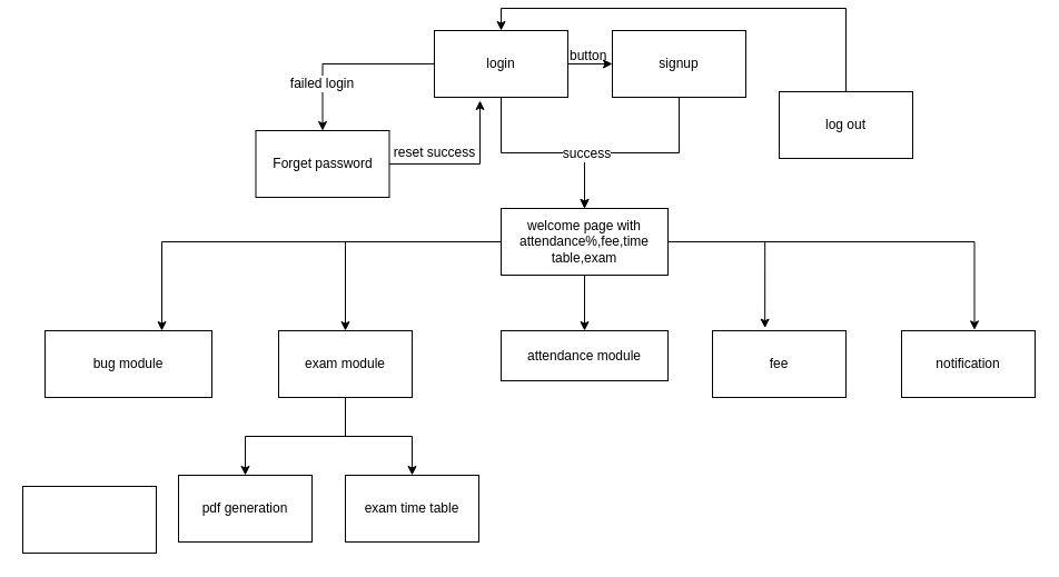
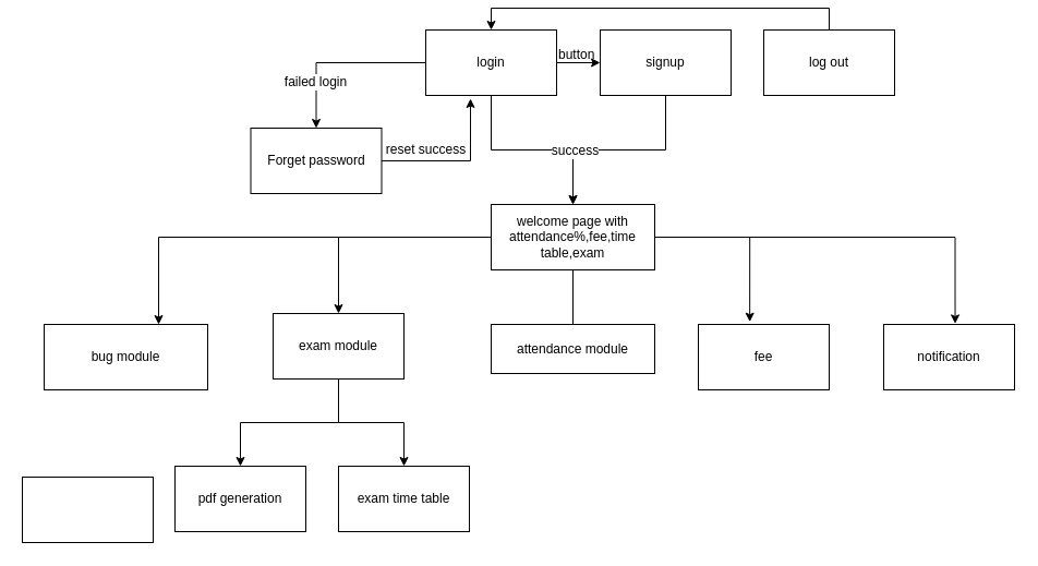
  <mxCell id="0" />
  <mxCell id="1" parent="0" />
  <mxCell id="2" style="edgeStyle=orthogonalEdgeStyle;rounded=0;orthogonalLoop=1;jettySize=auto;html=1;entryX=0.5;entryY=0;entryDx=0;entryDy=0;" edge="1" parent="1" source="6" target="18"><mxGeometry relative="1" as="geometry" /></mxCell>
  <mxCell id="3" value="" style="edgeStyle=orthogonalEdgeStyle;rounded=0;orthogonalLoop=1;jettySize=auto;html=1;" edge="1" parent="1" source="6" target="9"><mxGeometry relative="1" as="geometry" /></mxCell>
  <mxCell id="4" value="&lt;div&gt;failed login&lt;/div&gt;" style="text;html=1;resizable=0;points=[];align=center;verticalAlign=middle;labelBackgroundColor=#ffffff;" vertex="1" connectable="0" parent="3"><mxGeometry x="0.254" y="17" relative="1" as="geometry"><mxPoint x="-18" y="17" as="offset" /></mxGeometry></mxCell>
  <mxCell id="5" value="" style="edgeStyle=orthogonalEdgeStyle;rounded=0;orthogonalLoop=1;jettySize=auto;html=1;entryX=0;entryY=0.5;entryDx=0;entryDy=0;" edge="1" parent="1" source="6" target="12"><mxGeometry x="0.341" y="10" relative="1" as="geometry"><mxPoint as="offset" /></mxGeometry></mxCell>
  <mxCell id="6" value="login" style="rounded=0;whiteSpace=wrap;html=1;" vertex="1" parent="1"><mxGeometry x="390" y="20" width="120" height="60" as="geometry" /></mxCell>
  <mxCell id="7" style="edgeStyle=orthogonalEdgeStyle;rounded=0;orthogonalLoop=1;jettySize=auto;html=1;entryX=0.342;entryY=1.05;entryDx=0;entryDy=0;entryPerimeter=0;" edge="1" parent="1" source="9" target="6"><mxGeometry relative="1" as="geometry" /></mxCell>
  <mxCell id="8" value="&lt;div&gt;reset success&lt;/div&gt;" style="text;html=1;resizable=0;points=[];align=center;verticalAlign=middle;labelBackgroundColor=#ffffff;" vertex="1" connectable="0" parent="7"><mxGeometry x="-0.517" y="-2" relative="1" as="geometry"><mxPoint x="7" y="-12.5" as="offset" /></mxGeometry></mxCell>
  <mxCell id="9" value="Forget password" style="rounded=0;whiteSpace=wrap;html=1;" vertex="1" parent="1"><mxGeometry x="229.5" y="110" width="120" height="60" as="geometry" /></mxCell>
  <mxCell id="10" style="edgeStyle=orthogonalEdgeStyle;rounded=0;orthogonalLoop=1;jettySize=auto;html=1;entryX=0.5;entryY=0;entryDx=0;entryDy=0;" edge="1" parent="1" source="12" target="18"><mxGeometry relative="1" as="geometry" /></mxCell>
  <mxCell id="11" value="success" style="text;html=1;resizable=0;points=[];align=center;verticalAlign=middle;labelBackgroundColor=#ffffff;" vertex="1" connectable="0" parent="10"><mxGeometry x="0.461" y="1" relative="1" as="geometry"><mxPoint as="offset" /></mxGeometry></mxCell>
  <mxCell id="12" value="signup" style="rounded=0;whiteSpace=wrap;html=1;" vertex="1" parent="1"><mxGeometry x="550" y="20" width="120" height="60" as="geometry" /></mxCell>
  <mxCell id="13" value="" style="edgeStyle=orthogonalEdgeStyle;rounded=0;orthogonalLoop=1;jettySize=auto;html=1;" edge="1" parent="1" source="18" target="20"><mxGeometry relative="1" as="geometry"><Array as="points"><mxPoint x="145" y="210" /></Array></mxGeometry></mxCell>
  <mxCell id="14" style="edgeStyle=orthogonalEdgeStyle;rounded=0;orthogonalLoop=1;jettySize=auto;html=1;" edge="1" parent="1" source="18" target="27"><mxGeometry relative="1" as="geometry" /></mxCell>
- <mxCell id="15" value="" style="edgeStyle=orthogonalEdgeStyle;rounded=0;orthogonalLoop=1;jettySize=auto;html=1;" edge="1" parent="1" source="18" target="19"><mxGeometry relative="1" as="geometry" /></mxCell>
+ <mxCell id="15" value="" style="edgeStyle=orthogonalEdgeStyle;rounded=0;orthogonalLoop=1;jettySize=auto;html=1;endArrow=none;" edge="1" parent="1" source="18" target="19"><mxGeometry relative="1" as="geometry" /></mxCell>
  <mxCell id="16" style="edgeStyle=orthogonalEdgeStyle;rounded=0;orthogonalLoop=1;jettySize=auto;html=1;entryX=0.393;entryY=-0.039;entryDx=0;entryDy=0;entryPerimeter=0;" edge="1" parent="1" source="18" target="29"><mxGeometry relative="1" as="geometry" /></mxCell>
  <mxCell id="17" style="edgeStyle=orthogonalEdgeStyle;rounded=0;orthogonalLoop=1;jettySize=auto;html=1;exitX=1;exitY=0.5;exitDx=0;exitDy=0;entryX=0.546;entryY=-0.011;entryDx=0;entryDy=0;entryPerimeter=0;" edge="1" parent="1" source="18" target="30"><mxGeometry relative="1" as="geometry" /></mxCell>
  <mxCell id="18" value="&lt;div&gt;welcome page with attendance%,fee,time table,exam&lt;br&gt;&lt;/div&gt;" style="rounded=0;whiteSpace=wrap;html=1;" vertex="1" parent="1"><mxGeometry x="450" y="180" width="150" height="60" as="geometry" /></mxCell>
  <mxCell id="19" value="&lt;div&gt;attendance module&lt;br&gt;&lt;/div&gt;" style="rounded=0;whiteSpace=wrap;html=1;" vertex="1" parent="1"><mxGeometry x="450" y="290" width="150" height="45" as="geometry" /></mxCell>
  <mxCell id="20" value="&lt;div&gt;bug module&lt;br&gt;&lt;/div&gt;" style="rounded=0;whiteSpace=wrap;html=1;" vertex="1" parent="1"><mxGeometry x="40" y="290" width="150" height="60" as="geometry" /></mxCell>
  <mxCell id="21" style="edgeStyle=orthogonalEdgeStyle;rounded=0;orthogonalLoop=1;jettySize=auto;html=1;exitX=0.5;exitY=0;exitDx=0;exitDy=0;entryX=0.5;entryY=0;entryDx=0;entryDy=0;" edge="1" parent="1" source="22" target="6"><mxGeometry relative="1" as="geometry" /></mxCell>
- <mxCell id="22" value="log out" style="rounded=0;whiteSpace=wrap;html=1;" vertex="1" parent="1"><mxGeometry x="700" y="75" width="120" height="60" as="geometry" /></mxCell>
+ <mxCell id="22" value="log out" style="rounded=0;whiteSpace=wrap;html=1;" vertex="1" parent="1"><mxGeometry x="700" y="20" width="120" height="60" as="geometry" /></mxCell>
  <mxCell id="23" value="button" style="text;html=1;resizable=0;points=[];autosize=1;align=left;verticalAlign=top;spacingTop=-4;" vertex="1" parent="1"><mxGeometry x="510" y="33" width="50" height="20" as="geometry" /></mxCell>
  <mxCell id="24" style="edgeStyle=orthogonalEdgeStyle;rounded=0;orthogonalLoop=1;jettySize=auto;html=1;entryX=0.5;entryY=0;entryDx=0;entryDy=0;" edge="1" parent="1"><mxGeometry relative="1" as="geometry"><mxPoint x="159.667" y="330" as="sourcePoint" /><mxPoint x="159.667" y="330.167" as="targetPoint" /></mxGeometry></mxCell>
  <mxCell id="25" value="" style="edgeStyle=orthogonalEdgeStyle;rounded=0;orthogonalLoop=1;jettySize=auto;html=1;" edge="1" parent="1" source="27" target="28"><mxGeometry relative="1" as="geometry" /></mxCell>
  <mxCell id="26" style="edgeStyle=orthogonalEdgeStyle;rounded=0;orthogonalLoop=1;jettySize=auto;html=1;entryX=0.5;entryY=0;entryDx=0;entryDy=0;" edge="1" parent="1" source="27" target="31"><mxGeometry relative="1" as="geometry"><mxPoint x="370" y="420" as="targetPoint" /></mxGeometry></mxCell>
- <mxCell id="27" value="exam module" style="rounded=0;whiteSpace=wrap;html=1;" vertex="1" parent="1"><mxGeometry x="250" y="290" width="120" height="60" as="geometry" /></mxCell>
+ <mxCell id="27" value="exam module" style="rounded=0;whiteSpace=wrap;html=1;" vertex="1" parent="1"><mxGeometry x="250" y="280" width="120" height="60" as="geometry" /></mxCell>
  <mxCell id="28" value="pdf generation" style="rounded=0;whiteSpace=wrap;html=1;" vertex="1" parent="1"><mxGeometry x="160" y="420" width="120" height="60" as="geometry" /></mxCell>
  <mxCell id="29" value="fee" style="rounded=0;whiteSpace=wrap;html=1;" vertex="1" parent="1"><mxGeometry x="640" y="290" width="120" height="60" as="geometry" /></mxCell>
  <mxCell id="30" value="notification" style="rounded=0;whiteSpace=wrap;html=1;" vertex="1" parent="1"><mxGeometry x="810" y="290" width="120" height="60" as="geometry" /></mxCell>
  <mxCell id="31" value="exam time table" style="rounded=0;whiteSpace=wrap;html=1;" vertex="1" parent="1"><mxGeometry x="310" y="420" width="120" height="60" as="geometry" /></mxCell>
  <mxCell id="32" value="" style="rounded=0;whiteSpace=wrap;html=1;" vertex="1" parent="1"><mxGeometry x="20" y="430" width="120" height="60" as="geometry" /></mxCell>
